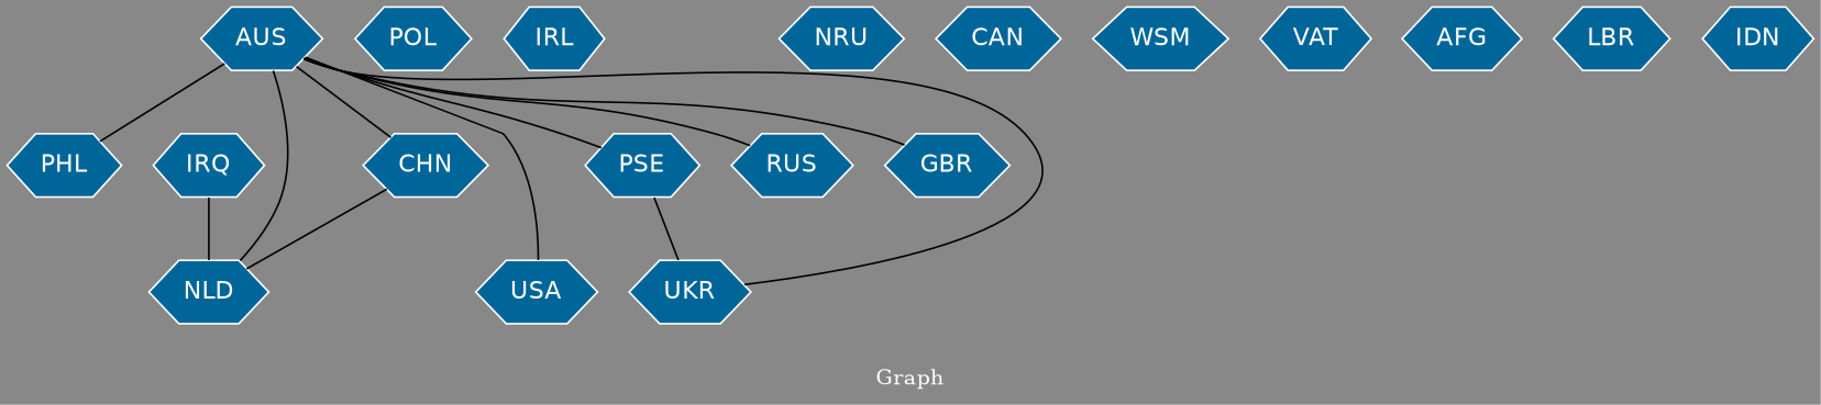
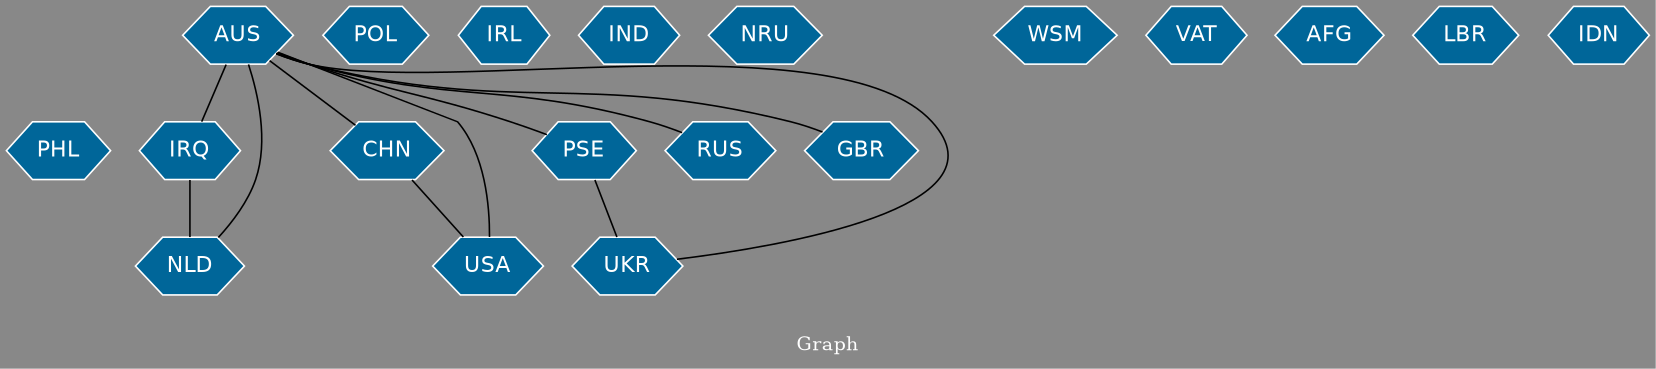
  graph {
    bgcolor="#888888"
    fontcolor=white
    fontsize=12
    label="Graph"
    node [color=white fillcolor="#006699" fontcolor=white fontname=Helvetica shape=hexagon style=filled]
    edge [arrowhead=open color=black fontcolor=white fontname=Courier fontsize=12 weight=1]
    n1 [label=PHL]
    n2 [label=IRQ]
    n3 [label=NLD]
    n4 [label=USA]
    n5 [label=AUS]
    n6 [label=CHN]
    n7 [label=PSE]
    n8 [label=RUS]
    n9 [label=GBR]
    n10 [label=UKR]
    n11 [label=POL]
    n12 [label=IRL]
+   n13 [label=IND]
    n14 [label=NRU]
-   n15 [label=CAN]
    n16 [label=WSM]
    n17 [label=VAT]
    n18 [label=AFG]
    n19 [label=LBR]
    n20 [label=IDN]
    n2 -- n3 [weight=4]
-   n5 -- n1 [weight=6]
+   n5 -- n2 [weight=6]
    n5 -- n3
    n5 -- n4 [weight=4]
    n5 -- n6
    n5 -- n7
    n5 -- n8 [weight=3]
    n5 -- n9
    n5 -- n10
-   n6 -- n3
+   n6 -- n4
    n7 -- n10 [weight=2]
  }
